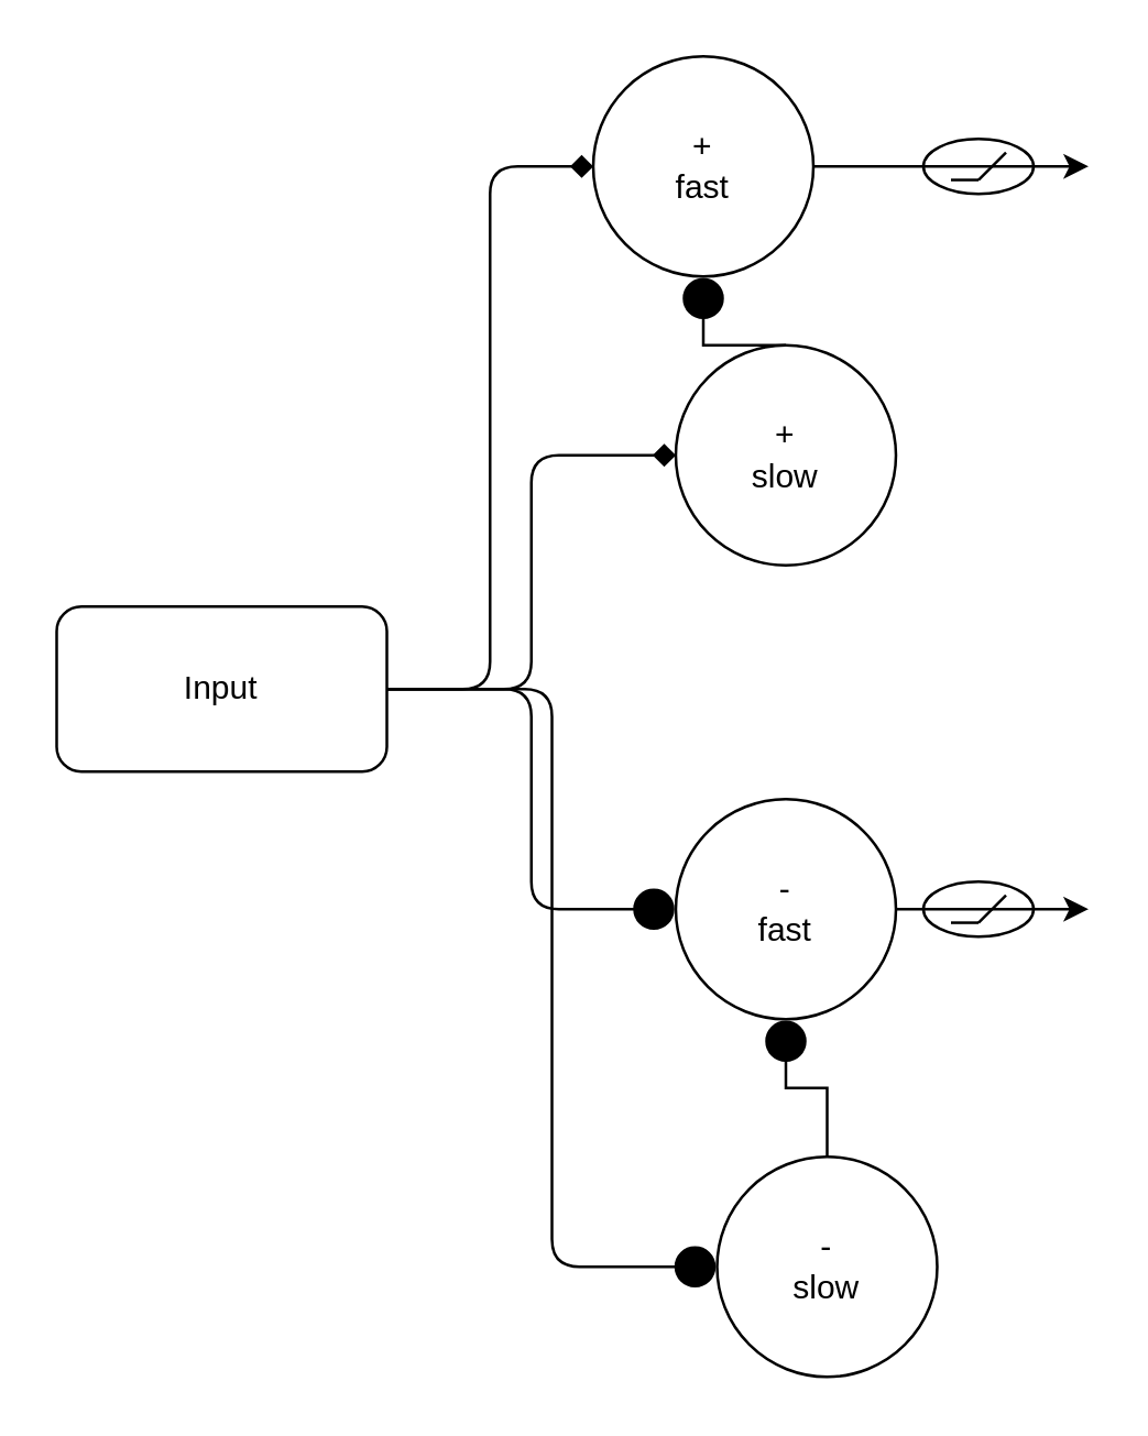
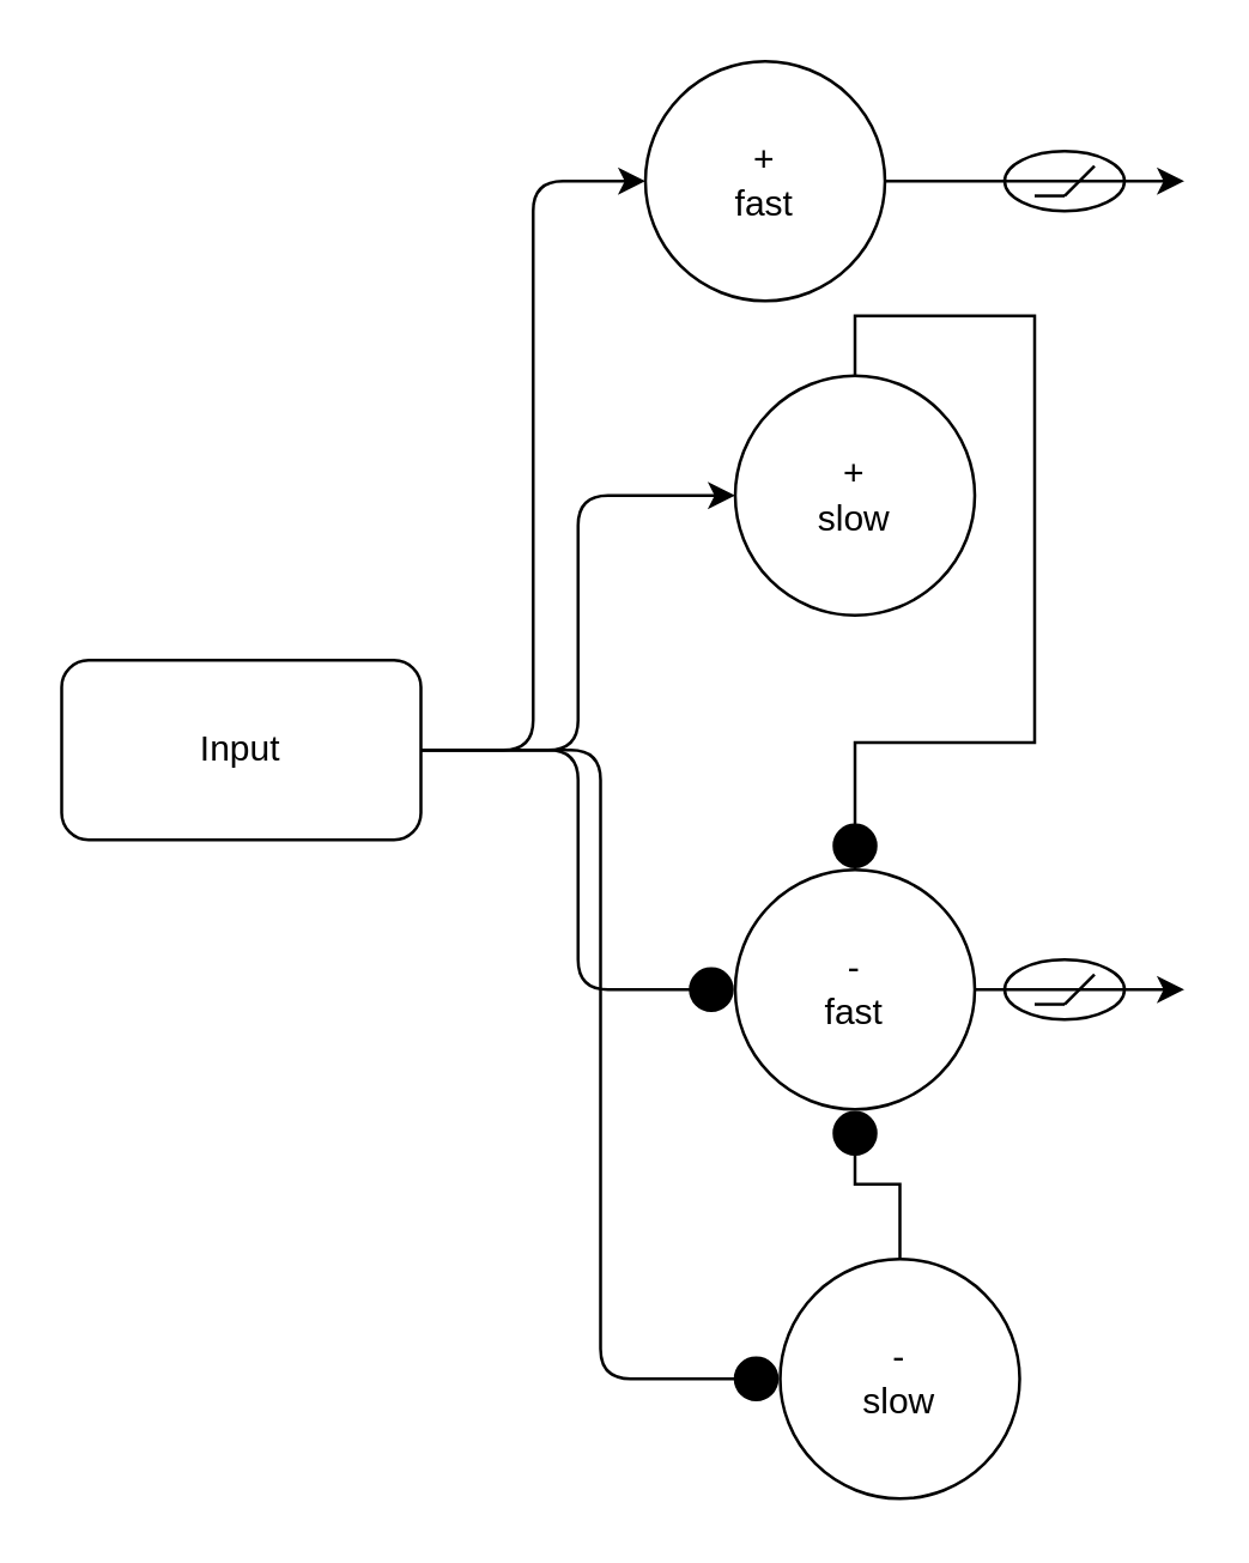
  <mxCell id="0" />
  <mxCell id="1" parent="0" />
  <mxCell id="2" value="" style="ellipse;whiteSpace=wrap;html=1;" vertex="1" parent="1"><mxGeometry x="335" y="50" width="40" height="20" as="geometry" /></mxCell>
  <mxCell id="3" value="Input" style="rounded=1;whiteSpace=wrap;html=1;" vertex="1" parent="1"><mxGeometry x="20" y="220" width="120" height="60" as="geometry" /></mxCell>
  <mxCell id="4" value="&lt;div&gt;+&lt;/div&gt;&lt;div&gt;fast&lt;br&gt;&lt;/div&gt;" style="ellipse;whiteSpace=wrap;html=1;aspect=fixed;" vertex="1" parent="1"><mxGeometry x="215" y="20" width="80" height="80" as="geometry" /></mxCell>
  <mxCell id="5" value="&lt;div&gt;-&lt;br&gt;&lt;/div&gt;&lt;div&gt;fast&lt;br&gt;&lt;/div&gt;" style="ellipse;whiteSpace=wrap;html=1;aspect=fixed;" vertex="1" parent="1"><mxGeometry x="245" y="290" width="80" height="80" as="geometry" /></mxCell>
- <mxCell id="6" style="edgeStyle=orthogonalEdgeStyle;rounded=0;orthogonalLoop=1;jettySize=auto;html=1;exitX=0.5;exitY=0;exitDx=0;exitDy=0;entryX=0.5;entryY=1;entryDx=0;entryDy=0;endArrow=circle;endFill=1;" edge="1" parent="1" source="7" target="4"><mxGeometry relative="1" as="geometry" /></mxCell>
+ <mxCell id="6" style="edgeStyle=orthogonalEdgeStyle;rounded=0;orthogonalLoop=1;jettySize=auto;html=1;exitX=0.5;exitY=0;exitDx=0;exitDy=0;endArrow=circle;endFill=1;" edge="1" parent="1" source="7" target="5"><mxGeometry relative="1" as="geometry" /></mxCell>
  <mxCell id="7" value="&lt;div&gt;+&lt;/div&gt;&lt;div&gt;slow&lt;br&gt;&lt;/div&gt;" style="ellipse;whiteSpace=wrap;html=1;aspect=fixed;" vertex="1" parent="1"><mxGeometry x="245" y="125" width="80" height="80" as="geometry" /></mxCell>
  <mxCell id="8" style="edgeStyle=orthogonalEdgeStyle;rounded=0;orthogonalLoop=1;jettySize=auto;html=1;exitX=0.5;exitY=0;exitDx=0;exitDy=0;entryX=0.5;entryY=1;entryDx=0;entryDy=0;endArrow=circle;endFill=1;" edge="1" parent="1" source="9" target="5"><mxGeometry relative="1" as="geometry" /></mxCell>
  <mxCell id="9" value="&lt;div&gt;-&lt;/div&gt;&lt;div&gt;slow&lt;br&gt;&lt;/div&gt;" style="ellipse;whiteSpace=wrap;html=1;aspect=fixed;" vertex="1" parent="1"><mxGeometry x="260" y="420" width="80" height="80" as="geometry" /></mxCell>
- <mxCell id="10" value="" style="endArrow=diamond;html=1;exitX=1;exitY=0.5;exitDx=0;exitDy=0;entryX=0;entryY=0.5;entryDx=0;entryDy=0;edgeStyle=orthogonalEdgeStyle;" edge="1" parent="1" source="3" target="4"><mxGeometry width="50" height="50" relative="1" as="geometry"><mxPoint x="155" y="280" as="sourcePoint" /><mxPoint x="185" y="260" as="targetPoint" /></mxGeometry></mxCell>
- <mxCell id="11" value="" style="endArrow=diamond;html=1;exitX=1;exitY=0.5;exitDx=0;exitDy=0;entryX=0;entryY=0.5;entryDx=0;entryDy=0;edgeStyle=orthogonalEdgeStyle;" edge="1" parent="1" source="3" target="7"><mxGeometry width="50" height="50" relative="1" as="geometry"><mxPoint x="125" y="270" as="sourcePoint" /><mxPoint x="255" y="70" as="targetPoint" /></mxGeometry></mxCell>
+ <mxCell id="10" value="" style="endArrow=classic;html=1;exitX=1;exitY=0.5;exitDx=0;exitDy=0;entryX=0;entryY=0.5;entryDx=0;entryDy=0;edgeStyle=orthogonalEdgeStyle;" edge="1" parent="1" source="3" target="4"><mxGeometry width="50" height="50" relative="1" as="geometry"><mxPoint x="155" y="280" as="sourcePoint" /><mxPoint x="185" y="260" as="targetPoint" /></mxGeometry></mxCell>
+ <mxCell id="11" value="" style="endArrow=classic;html=1;exitX=1;exitY=0.5;exitDx=0;exitDy=0;entryX=0;entryY=0.5;entryDx=0;entryDy=0;edgeStyle=orthogonalEdgeStyle;" edge="1" parent="1" source="3" target="7"><mxGeometry width="50" height="50" relative="1" as="geometry"><mxPoint x="125" y="270" as="sourcePoint" /><mxPoint x="255" y="70" as="targetPoint" /></mxGeometry></mxCell>
  <mxCell id="12" value="" style="endArrow=circle;html=1;exitX=1;exitY=0.5;exitDx=0;exitDy=0;entryX=0;entryY=0.5;entryDx=0;entryDy=0;edgeStyle=orthogonalEdgeStyle;endFill=1;" edge="1" parent="1" source="3" target="5"><mxGeometry width="50" height="50" relative="1" as="geometry"><mxPoint x="135" y="280" as="sourcePoint" /><mxPoint x="265" y="80" as="targetPoint" /></mxGeometry></mxCell>
  <mxCell id="13" value="" style="endArrow=circle;html=1;exitX=1;exitY=0.5;exitDx=0;exitDy=0;entryX=0;entryY=0.5;entryDx=0;entryDy=0;edgeStyle=orthogonalEdgeStyle;endFill=1;" edge="1" parent="1" source="3" target="9"><mxGeometry width="50" height="50" relative="1" as="geometry"><mxPoint x="145" y="290" as="sourcePoint" /><mxPoint x="275" y="90" as="targetPoint" /></mxGeometry></mxCell>
  <mxCell id="14" value="" style="endArrow=none;html=1;" edge="1" parent="1"><mxGeometry width="50" height="50" relative="1" as="geometry"><mxPoint x="345" y="64.92" as="sourcePoint" /><mxPoint x="355" y="64.92" as="targetPoint" /></mxGeometry></mxCell>
  <mxCell id="15" value="" style="endArrow=none;html=1;" edge="1" parent="1"><mxGeometry width="50" height="50" relative="1" as="geometry"><mxPoint x="355" y="64.92" as="sourcePoint" /><mxPoint x="365" y="54.92" as="targetPoint" /><Array as="points"><mxPoint x="365" y="54.92" /></Array></mxGeometry></mxCell>
  <mxCell id="16" value="" style="endArrow=classic;html=1;exitX=1;exitY=0.5;exitDx=0;exitDy=0;" edge="1" parent="1" source="4"><mxGeometry width="50" height="50" relative="1" as="geometry"><mxPoint x="485" y="220" as="sourcePoint" /><mxPoint x="395" y="60" as="targetPoint" /></mxGeometry></mxCell>
  <mxCell id="17" value="" style="ellipse;whiteSpace=wrap;html=1;" vertex="1" parent="1"><mxGeometry x="335" y="320" width="40" height="20" as="geometry" /></mxCell>
  <mxCell id="18" value="" style="endArrow=none;html=1;" edge="1" parent="1"><mxGeometry width="50" height="50" relative="1" as="geometry"><mxPoint x="345" y="334.92" as="sourcePoint" /><mxPoint x="355" y="334.92" as="targetPoint" /></mxGeometry></mxCell>
  <mxCell id="19" value="" style="endArrow=none;html=1;" edge="1" parent="1"><mxGeometry width="50" height="50" relative="1" as="geometry"><mxPoint x="355" y="334.92" as="sourcePoint" /><mxPoint x="365" y="324.92" as="targetPoint" /><Array as="points"><mxPoint x="365" y="324.92" /></Array></mxGeometry></mxCell>
  <mxCell id="20" value="" style="endArrow=classic;html=1;exitX=1;exitY=0.5;exitDx=0;exitDy=0;" edge="1" parent="1"><mxGeometry width="50" height="50" relative="1" as="geometry"><mxPoint x="325" y="330" as="sourcePoint" /><mxPoint x="395" y="330" as="targetPoint" /></mxGeometry></mxCell>
